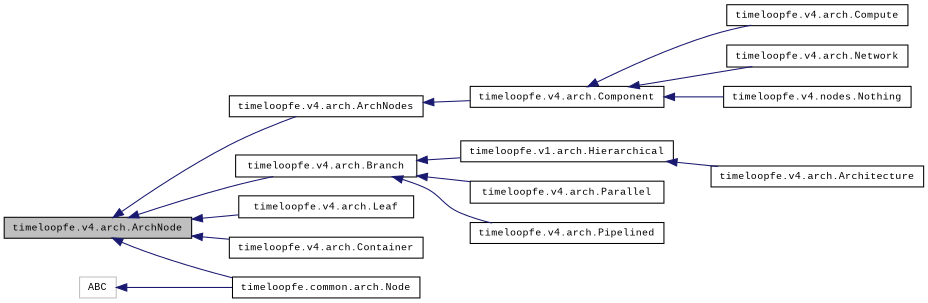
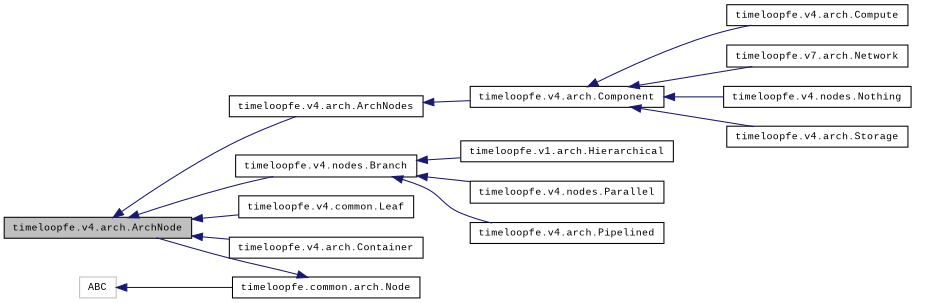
  digraph {
    fontname="Liberation Mono"
    rankdir=LR
    node [color=black fillcolor=white fontname="Liberation Mono" fontsize=10 shape=record style=filled]
    edge [color=midnightblue dir=back fontname="Liberation Mono" fontsize=10 labelfontname=Helvetica labelfontsize=10 style=solid]
    n1 [fillcolor=grey75 fontcolor=black height=0.2 label="timeloopfe.v4.arch.ArchNode" width=0.4]
    n2 [height=0.2 label="timeloopfe.v4.arch.ArchNodes" width=0.4]
-   n3 [height=0.2 label="timeloopfe.v4.arch.Branch" width=0.4]
-   n4 [height=0.2 label="timeloopfe.v4.arch.Leaf" width=0.4]
+   n3 [height=0.2 label="timeloopfe.v4.nodes.Branch" width=0.4]
+   n4 [height=0.2 label="timeloopfe.v4.common.Leaf" width=0.4]
    n5 [height=0.2 label="timeloopfe.v4.arch.Container" width=0.4]
    n6 [height=0.2 label="timeloopfe.v4.arch.Component" width=0.4]
    n7 [height=0.2 label="timeloopfe.v1.arch.Hierarchical" width=0.4]
-   n8 [height=0.2 label="timeloopfe.v4.arch.Parallel" width=0.4]
+   n8 [height=0.2 label="timeloopfe.v4.nodes.Parallel" width=0.4]
    n9 [height=0.2 label="timeloopfe.v4.arch.Pipelined" width=0.4]
    n10 [height=0.2 label="timeloopfe.common.arch.Node" width=0.4]
    n11 [color=grey75 height=0.2 label=ABC width=0.4]
-   n12 [height=0.2 label="timeloopfe.v4.arch.Architecture" width=0.4]
    n13 [height=0.2 label="timeloopfe.v4.arch.Compute" width=0.4]
-   n14 [height=0.2 label="timeloopfe.v4.arch.Network" width=0.4]
+   n14 [height=0.2 label="timeloopfe.v7.arch.Network" width=0.4]
    n15 [height=0.2 label="timeloopfe.v4.nodes.Nothing" width=0.4]
+   n16 [height=0.2 label="timeloopfe.v4.arch.Storage" width=0.4]
    n1 -> n2
    n1 -> n3
    n1 -> n4
    n1 -> n5
    n2 -> n6
    n3 -> n7
    n3 -> n8
    n3 -> n9
    n6 -> n13
    n6 -> n14
    n6 -> n15
-   n7 -> n12
-   n1 -> n10
+   n6 -> n16
+   n10 -> n1
    n11 -> n10
  }
